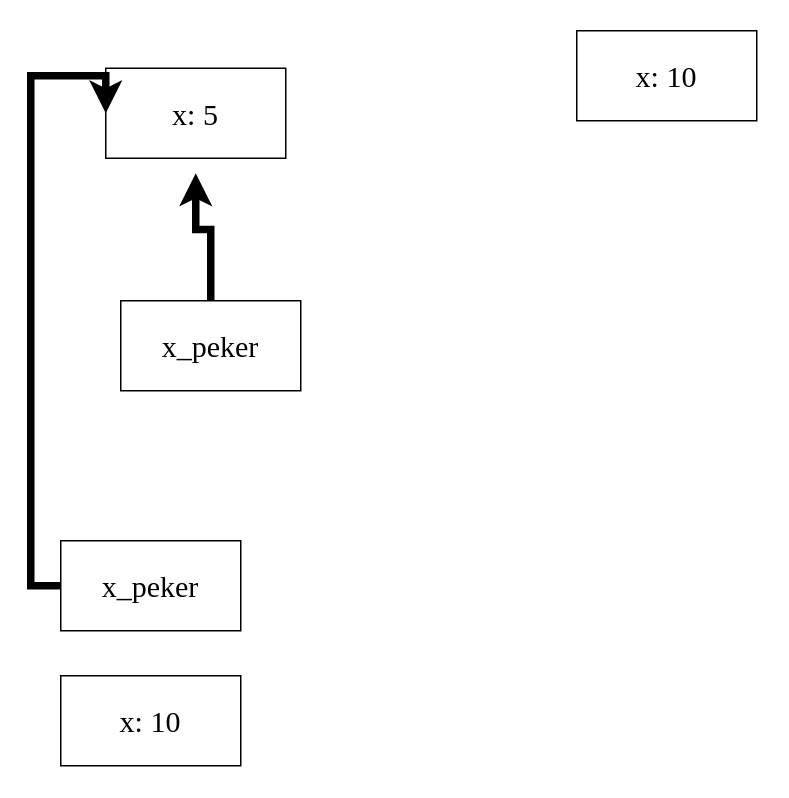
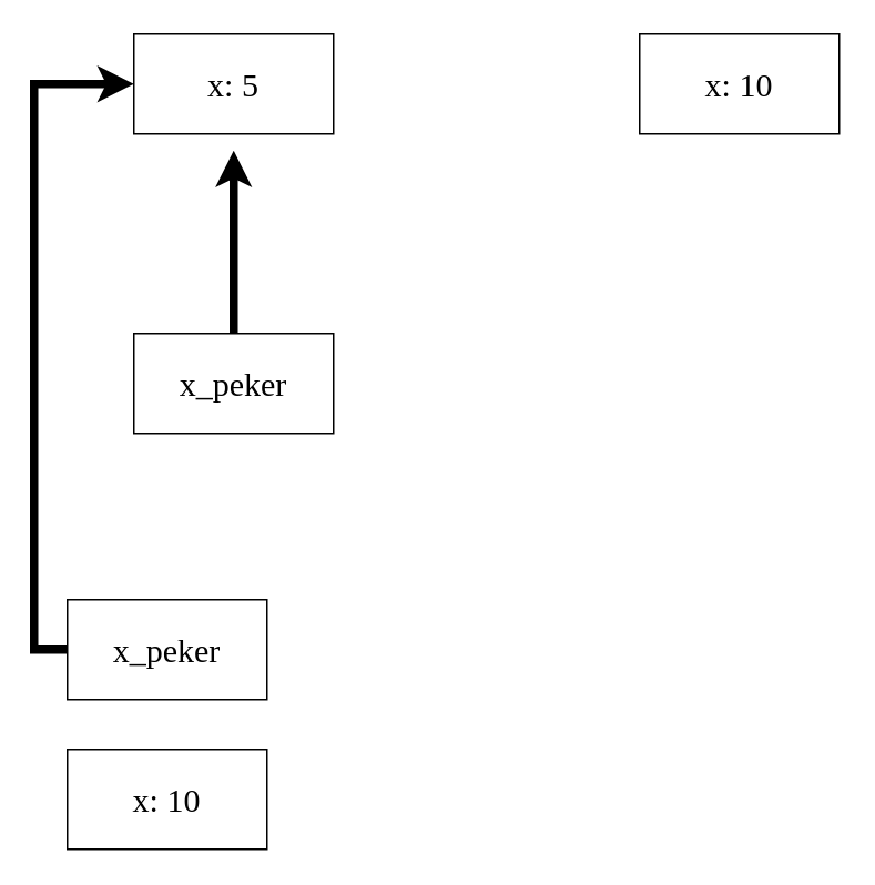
  <mxCell id="0" />
  <mxCell id="1" parent="0" />
- <mxCell id="2" value="&lt;font style=&quot;font-size: 20px;&quot; face=&quot;Lucida Console&quot;&gt;x: 5&lt;/font&gt;" style="rounded=0;whiteSpace=wrap;html=1;" vertex="1" parent="1"><mxGeometry x="70" y="45" width="120" height="60" as="geometry" /></mxCell>
+ <mxCell id="2" value="&lt;font style=&quot;font-size: 20px;&quot; face=&quot;Lucida Console&quot;&gt;x: 5&lt;/font&gt;" style="rounded=0;whiteSpace=wrap;html=1;" vertex="1" parent="1"><mxGeometry x="80" y="20" width="120" height="60" as="geometry" /></mxCell>
  <mxCell id="3" value="&lt;font face=&quot;Lucida Console&quot;&gt;&lt;span style=&quot;font-size: 20px;&quot;&gt;x_peker&lt;/span&gt;&lt;/font&gt;" style="rounded=0;whiteSpace=wrap;html=1;" vertex="1" parent="1"><mxGeometry x="80" y="200" width="120" height="60" as="geometry" /></mxCell>
  <mxCell id="4" style="edgeStyle=orthogonalEdgeStyle;rounded=0;orthogonalLoop=1;jettySize=auto;html=1;entryX=0.5;entryY=1.167;entryDx=0;entryDy=0;entryPerimeter=0;strokeWidth=5;" edge="1" parent="1" source="3" target="2"><mxGeometry relative="1" as="geometry" /></mxCell>
  <mxCell id="5" value="&lt;font style=&quot;font-size: 20px;&quot; face=&quot;Lucida Console&quot;&gt;x: 10&lt;/font&gt;" style="rounded=0;whiteSpace=wrap;html=1;" vertex="1" parent="1"><mxGeometry x="384" y="20" width="120" height="60" as="geometry" /></mxCell>
  <mxCell id="6" style="edgeStyle=orthogonalEdgeStyle;rounded=0;orthogonalLoop=1;jettySize=auto;html=1;entryX=0;entryY=0.5;entryDx=0;entryDy=0;strokeWidth=5;" edge="1" parent="1" source="7" target="2"><mxGeometry relative="1" as="geometry"><Array as="points"><mxPoint x="20" y="390" /><mxPoint x="20" y="50" /></Array></mxGeometry></mxCell>
  <mxCell id="7" value="&lt;font face=&quot;Lucida Console&quot;&gt;&lt;span style=&quot;font-size: 20px;&quot;&gt;x_peker&lt;/span&gt;&lt;/font&gt;" style="rounded=0;whiteSpace=wrap;html=1;" vertex="1" parent="1"><mxGeometry x="40" y="360" width="120" height="60" as="geometry" /></mxCell>
  <mxCell id="8" value="&lt;font face=&quot;Lucida Console&quot;&gt;&lt;span style=&quot;font-size: 20px;&quot;&gt;x: 10&lt;/span&gt;&lt;/font&gt;" style="rounded=0;whiteSpace=wrap;html=1;" vertex="1" parent="1"><mxGeometry x="40" y="450" width="120" height="60" as="geometry" /></mxCell>
